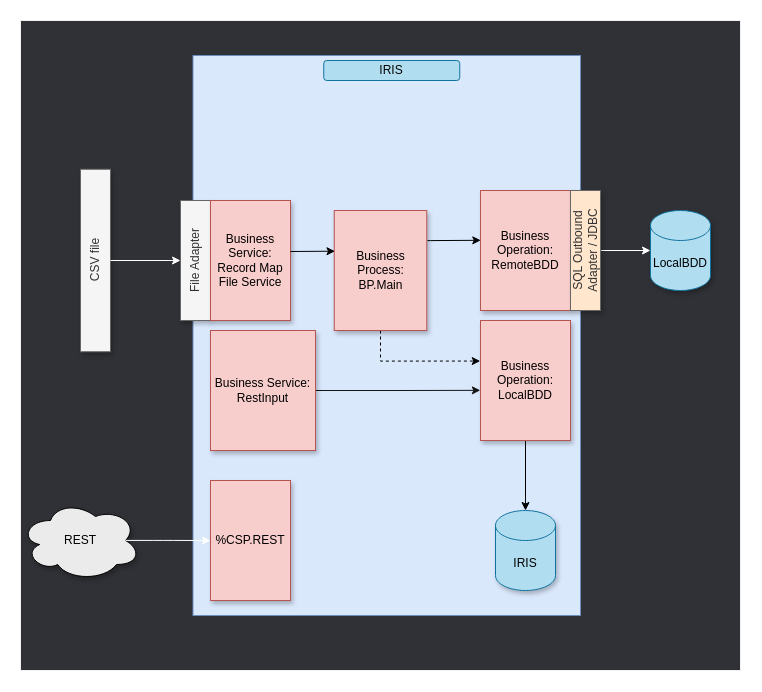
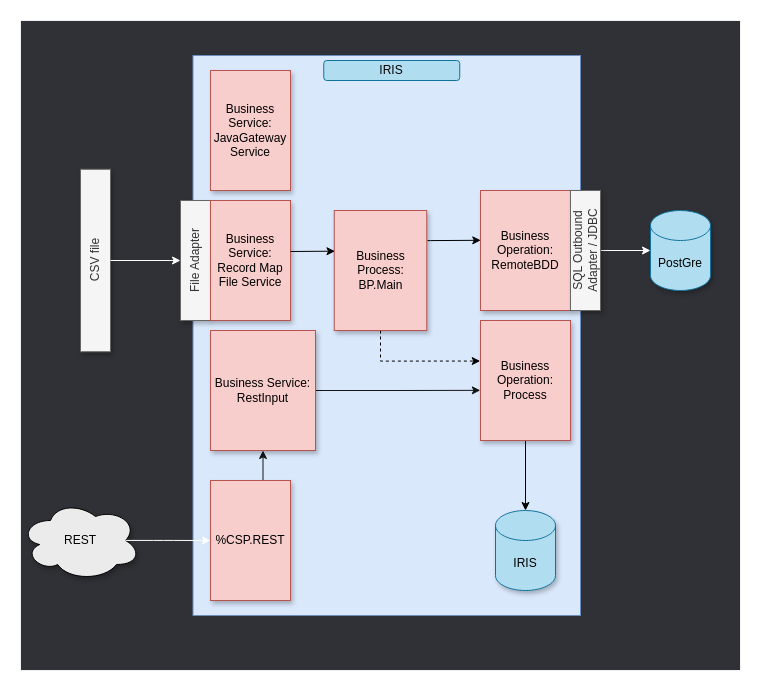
  <mxCell id="0" />
  <mxCell id="1" parent="0" />
  <mxCell id="2" value="" style="rounded=0;whiteSpace=wrap;html=1;shadow=0;glass=0;sketch=0;align=center;verticalAlign=middle;fillColor=#303136;strokeColor=#F0F0F0;" parent="1" vertex="1"><mxGeometry x="20" y="20" width="720" height="650" as="geometry" /></mxCell>
  <mxCell id="3" value="" style="rounded=0;whiteSpace=wrap;html=1;horizontal=1;verticalAlign=top;strokeColor=#6c8ebf;glass=0;shadow=0;sketch=0;fillColor=#dae8fc;" parent="1" vertex="1"><mxGeometry x="192.5" y="55" width="387.5" height="560" as="geometry" /></mxCell>
  <mxCell id="4" style="edgeStyle=orthogonalEdgeStyle;rounded=1;sketch=0;orthogonalLoop=1;jettySize=auto;html=1;exitX=0.5;exitY=1;exitDx=0;exitDy=0;shadow=0;startArrow=none;startFill=0;strokeColor=#000000;entryX=0.5;entryY=0;entryDx=0;entryDy=0;entryPerimeter=0;" parent="1" source="5" target="16" edge="1"><mxGeometry relative="1" as="geometry" /></mxCell>
- <mxCell id="5" value="&lt;font color=&quot;#000000&quot;&gt;Business Operation:&lt;br&gt;LocalBDD&lt;/font&gt;" style="rounded=0;whiteSpace=wrap;html=1;verticalAlign=middle;fillColor=#f8cecc;strokeColor=#b85450;shadow=1;" parent="1" vertex="1"><mxGeometry x="480" y="320" width="90" height="120" as="geometry" /></mxCell>
+ <mxCell id="5" value="&lt;font color=&quot;#000000&quot;&gt;Business Operation:&lt;br&gt;Process&lt;/font&gt;" style="rounded=0;whiteSpace=wrap;html=1;verticalAlign=middle;fillColor=#f8cecc;strokeColor=#b85450;shadow=1;" parent="1" vertex="1"><mxGeometry x="480" y="320" width="90" height="120" as="geometry" /></mxCell>
  <mxCell id="6" value="File Adapter" style="rounded=0;whiteSpace=wrap;html=1;verticalAlign=middle;horizontal=0;fillColor=#f5f5f5;strokeColor=#666666;fontColor=#333333;shadow=1;" parent="1" vertex="1"><mxGeometry x="180" y="200" width="30" height="120" as="geometry" /></mxCell>
  <mxCell id="7" value="" style="endArrow=classic;startArrow=none;html=1;exitX=1;exitY=0.5;exitDx=0;exitDy=0;entryX=0;entryY=0.5;entryDx=0;entryDy=0;strokeColor=#FFFFFF;entryPerimeter=0;startFill=0;" parent="1" target="22" edge="1"><mxGeometry width="50" height="50" relative="1" as="geometry"><mxPoint x="600" y="250" as="sourcePoint" /><mxPoint x="670" y="250" as="targetPoint" /></mxGeometry></mxCell>
  <mxCell id="8" style="edgeStyle=orthogonalEdgeStyle;rounded=0;sketch=0;orthogonalLoop=1;jettySize=auto;html=1;exitX=0.5;exitY=1;exitDx=0;exitDy=0;entryX=-0.003;entryY=0.338;entryDx=0;entryDy=0;entryPerimeter=0;shadow=0;startArrow=none;startFill=0;strokeColor=#000000;dashed=1;" parent="1" source="18" target="5" edge="1"><mxGeometry relative="1" as="geometry" /></mxCell>
  <mxCell id="9" value="&lt;font color=&quot;#000000&quot;&gt;Business Service:&lt;br&gt;Record Map File Service&lt;/font&gt;" style="rounded=0;html=1;verticalAlign=middle;fillColor=#f8cecc;strokeColor=#b85450;shadow=1;whiteSpace=wrap;" parent="1" vertex="1"><mxGeometry x="210" y="200" width="80" height="120" as="geometry" /></mxCell>
  <mxCell id="10" value="CSV file" style="rounded=0;whiteSpace=wrap;html=1;verticalAlign=middle;horizontal=0;fillColor=#f5f5f5;strokeColor=#666666;fontColor=#333333;shadow=1;" parent="1" vertex="1"><mxGeometry x="80" y="168.75" width="30" height="182.5" as="geometry" /></mxCell>
  <mxCell id="11" value="" style="endArrow=classic;startArrow=none;html=1;exitX=1;exitY=0.5;exitDx=0;exitDy=0;entryX=0;entryY=0.5;entryDx=0;entryDy=0;strokeColor=#FFFFFF;startFill=0;" parent="1" edge="1"><mxGeometry width="50" height="50" relative="1" as="geometry"><mxPoint x="110" y="260" as="sourcePoint" /><mxPoint x="180" y="260" as="targetPoint" /></mxGeometry></mxCell>
  <mxCell id="12" value="&lt;font color=&quot;#050505&quot;&gt;IRIS&lt;/font&gt;" style="rounded=1;whiteSpace=wrap;html=1;shadow=0;glass=0;sketch=0;align=center;verticalAlign=middle;gradientDirection=north;fillColor=#b1ddf0;strokeColor=#10739e;" parent="1" vertex="1"><mxGeometry x="323.25" y="60" width="136" height="20" as="geometry" /></mxCell>
+ <mxCell id="13" style="edgeStyle=orthogonalEdgeStyle;rounded=0;orthogonalLoop=1;jettySize=auto;html=1;exitX=0.5;exitY=0;exitDx=0;exitDy=0;entryX=0.5;entryY=1;entryDx=0;entryDy=0;startArrow=none;startFill=0;strokeColor=#141414;" parent="1" source="14" target="26" edge="1"><mxGeometry relative="1" as="geometry" /></mxCell>
  <mxCell id="14" value="&lt;font color=&quot;#000000&quot;&gt;%CSP.REST&lt;/font&gt;" style="rounded=0;whiteSpace=wrap;html=1;verticalAlign=middle;fillColor=#f8cecc;strokeColor=#b85450;shadow=1;" parent="1" vertex="1"><mxGeometry x="210" y="480" width="80" height="120" as="geometry" /></mxCell>
  <mxCell id="15" value="&lt;font color=&quot;#000000&quot;&gt;REST&lt;/font&gt;" style="ellipse;shape=cloud;whiteSpace=wrap;html=1;rounded=0;shadow=1;glass=0;sketch=0;gradientColor=none;align=center;verticalAlign=middle;fillColor=#EBEBEB;" parent="1" vertex="1"><mxGeometry x="20" y="500" width="120" height="80" as="geometry" /></mxCell>
  <mxCell id="16" value="&lt;div&gt;&lt;font color=&quot;#000000&quot;&gt;IRIS&lt;/font&gt;&lt;/div&gt;" style="shape=cylinder3;whiteSpace=wrap;html=1;boundedLbl=1;backgroundOutline=1;size=15;rounded=0;shadow=1;glass=0;sketch=0;fillColor=#b1ddf0;align=center;verticalAlign=middle;strokeColor=#10739e;" parent="1" vertex="1"><mxGeometry x="495" y="510" width="60" height="80" as="geometry" /></mxCell>
  <mxCell id="17" value="" style="edgeStyle=orthogonalEdgeStyle;rounded=1;sketch=0;orthogonalLoop=1;jettySize=auto;html=1;shadow=0;startArrow=none;startFill=0;exitX=0.875;exitY=0.5;exitDx=0;exitDy=0;exitPerimeter=0;strokeColor=#FFFFFF;entryX=0;entryY=0.5;entryDx=0;entryDy=0;" parent="1" target="14" edge="1"><mxGeometry relative="1" as="geometry"><mxPoint x="125" y="539.92" as="sourcePoint" /><mxPoint x="200" y="540" as="targetPoint" /><Array as="points"><mxPoint x="163" y="540" /></Array></mxGeometry></mxCell>
  <mxCell id="18" value="&lt;font color=&quot;#000000&quot;&gt;Business Process:&lt;br&gt;BP.Main&lt;br&gt;&lt;/font&gt;" style="rounded=0;whiteSpace=wrap;html=1;verticalAlign=middle;fillColor=#f8cecc;strokeColor=#b85450;shadow=1;" parent="1" vertex="1"><mxGeometry x="333.75" y="210" width="92.5" height="120" as="geometry" /></mxCell>
  <mxCell id="19" style="edgeStyle=orthogonalEdgeStyle;rounded=0;sketch=0;orthogonalLoop=1;jettySize=auto;html=1;entryX=0.008;entryY=0.339;entryDx=0;entryDy=0;entryPerimeter=0;shadow=0;startArrow=none;startFill=0;strokeColor=#000000;" parent="1" target="18" edge="1"><mxGeometry relative="1" as="geometry"><mxPoint x="290" y="251" as="sourcePoint" /><mxPoint x="440.72" y="230.68" as="targetPoint" /><Array as="points"><mxPoint x="290" y="251" /></Array></mxGeometry></mxCell>
  <mxCell id="20" value="&lt;font color=&quot;#000000&quot;&gt;Business Operation: RemoteBDD&lt;/font&gt;" style="rounded=0;whiteSpace=wrap;html=1;verticalAlign=middle;fillColor=#f8cecc;strokeColor=#b85450;shadow=1;" parent="1" vertex="1"><mxGeometry x="480" y="190" width="90" height="120" as="geometry" /></mxCell>
  <mxCell id="21" style="edgeStyle=orthogonalEdgeStyle;rounded=0;sketch=0;orthogonalLoop=1;jettySize=auto;html=1;shadow=0;startArrow=none;startFill=0;strokeColor=#000000;entryX=0.003;entryY=0.415;entryDx=0;entryDy=0;entryPerimeter=0;exitX=1.008;exitY=0.251;exitDx=0;exitDy=0;exitPerimeter=0;" parent="1" source="18" target="20" edge="1"><mxGeometry relative="1" as="geometry"><mxPoint x="440" y="240" as="sourcePoint" /><mxPoint x="470" y="220" as="targetPoint" /><Array as="points"><mxPoint x="430" y="240" /></Array></mxGeometry></mxCell>
- <mxCell id="22" value="&lt;div&gt;&lt;font color=&quot;#000000&quot;&gt;LocalBDD&lt;/font&gt;&lt;/div&gt;" style="shape=cylinder3;whiteSpace=wrap;html=1;boundedLbl=1;backgroundOutline=1;size=15;rounded=0;shadow=1;glass=0;sketch=0;fillColor=#b1ddf0;align=center;verticalAlign=middle;strokeColor=#10739e;" parent="1" vertex="1"><mxGeometry x="650" y="210" width="60" height="80" as="geometry" /></mxCell>
- <mxCell id="24" value="SQL Outbound Adapter / JDBC" style="rounded=0;whiteSpace=wrap;html=1;verticalAlign=middle;horizontal=0;align=center;fillColor=#ffe6cc;strokeColor=#666666;fontColor=#333333;shadow=1;" parent="1" vertex="1"><mxGeometry x="570" y="190" width="30" height="120" as="geometry" /></mxCell>
+ <mxCell id="22" value="&lt;div&gt;&lt;font color=&quot;#000000&quot;&gt;PostGre&lt;/font&gt;&lt;/div&gt;" style="shape=cylinder3;whiteSpace=wrap;html=1;boundedLbl=1;backgroundOutline=1;size=15;rounded=0;shadow=1;glass=0;sketch=0;fillColor=#b1ddf0;align=center;verticalAlign=middle;strokeColor=#10739e;" parent="1" vertex="1"><mxGeometry x="650" y="210" width="60" height="80" as="geometry" /></mxCell>
+ <mxCell id="23" value="&lt;font color=&quot;#000000&quot;&gt;Business Service:&lt;br&gt;JavaGateway Service&lt;/font&gt;" style="rounded=0;html=1;verticalAlign=middle;fillColor=#f8cecc;strokeColor=#b85450;shadow=1;whiteSpace=wrap;" parent="1" vertex="1"><mxGeometry x="210" y="70" width="80" height="120" as="geometry" /></mxCell>
+ <mxCell id="24" value="SQL Outbound Adapter / JDBC" style="rounded=0;whiteSpace=wrap;html=1;verticalAlign=middle;horizontal=0;align=center;fillColor=#f5f5f5;strokeColor=#666666;fontColor=#333333;shadow=1;" parent="1" vertex="1"><mxGeometry x="570" y="190" width="30" height="120" as="geometry" /></mxCell>
  <mxCell id="25" style="edgeStyle=orthogonalEdgeStyle;rounded=0;orthogonalLoop=1;jettySize=auto;html=1;exitX=1;exitY=0.5;exitDx=0;exitDy=0;entryX=-0.002;entryY=0.582;entryDx=0;entryDy=0;entryPerimeter=0;startArrow=none;startFill=0;strokeColor=#141414;" parent="1" source="26" target="5" edge="1"><mxGeometry relative="1" as="geometry" /></mxCell>
  <mxCell id="26" value="&lt;font color=&quot;#000000&quot;&gt;Business Service:&lt;br&gt;RestInput&lt;br&gt;&lt;/font&gt;" style="rounded=0;html=1;verticalAlign=middle;fillColor=#f8cecc;strokeColor=#b85450;shadow=1;whiteSpace=wrap;" parent="1" vertex="1"><mxGeometry x="210" y="330" width="105" height="120" as="geometry" /></mxCell>
